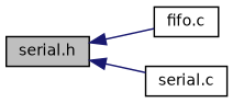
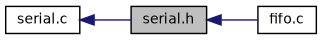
  digraph {
    rankdir=LR
    node [color=black fillcolor=white fontname=Helvetica fontsize=10 shape=record style=filled]
    edge [color=midnightblue dir=back fontname=Helvetica fontsize=10 labelfontname=Helvetica labelfontsize=10 style=solid]
    n1 [fillcolor=grey75 fontcolor=black height=0.2 label="serial.h" width=0.4]
    n2 [height=0.2 label="fifo.c" width=0.4]
    n3 [height=0.2 label="serial.c" width=0.4]
    n1 -> n2
-   n1 -> n3
+   n3 -> n1
  }
